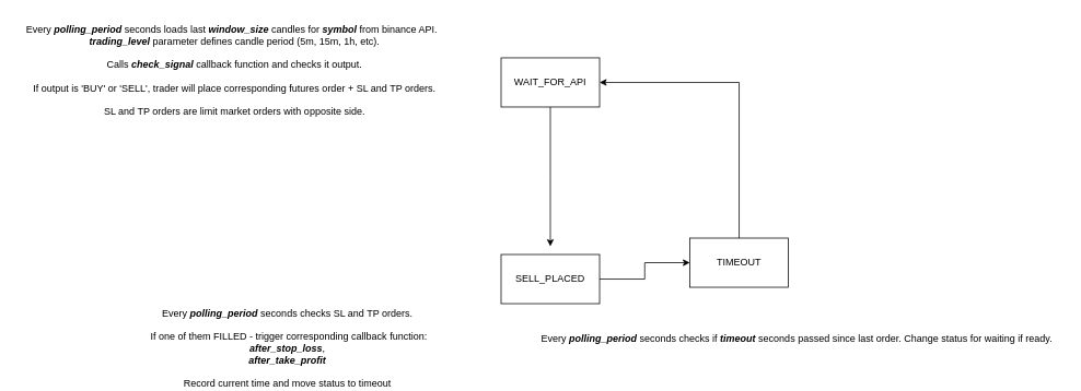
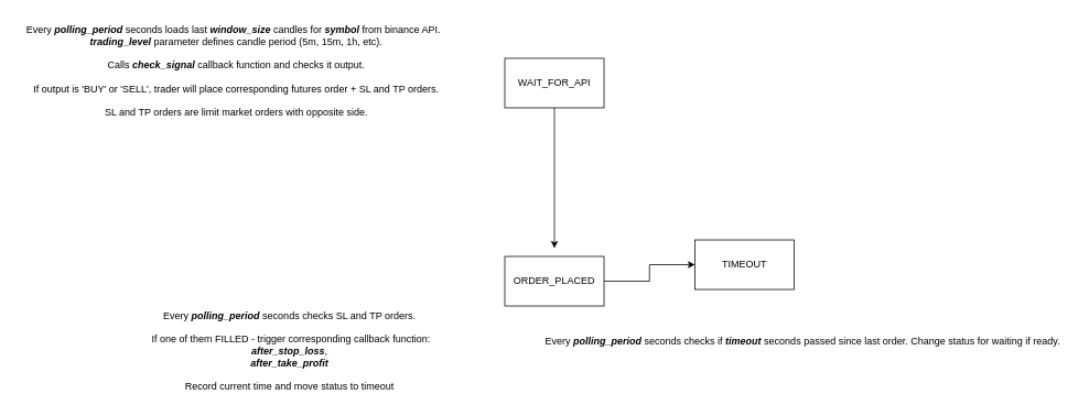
  <mxCell id="0" />
  <mxCell id="1" parent="0" />
  <mxCell id="2" style="edgeStyle=orthogonalEdgeStyle;rounded=0;orthogonalLoop=1;jettySize=auto;html=1;exitX=0.5;exitY=1;exitDx=0;exitDy=0;" edge="1" parent="1" source="3"><mxGeometry relative="1" as="geometry"><mxPoint x="670" y="300" as="targetPoint" /></mxGeometry></mxCell>
  <mxCell id="3" value="WAIT_FOR_API" style="rounded=0;whiteSpace=wrap;html=1;" vertex="1" parent="1"><mxGeometry x="610" y="70" width="120" height="60" as="geometry" /></mxCell>
  <mxCell id="4" style="edgeStyle=orthogonalEdgeStyle;rounded=0;orthogonalLoop=1;jettySize=auto;html=1;exitX=1;exitY=0.5;exitDx=0;exitDy=0;entryX=0;entryY=0.5;entryDx=0;entryDy=0;" edge="1" parent="1" source="5" target="9"><mxGeometry relative="1" as="geometry"><mxPoint x="780" y="340" as="targetPoint" /></mxGeometry></mxCell>
- <mxCell id="5" value="SELL_PLACED" style="rounded=0;whiteSpace=wrap;html=1;" vertex="1" parent="1"><mxGeometry x="610" y="310" width="120" height="60" as="geometry" /></mxCell>
+ <mxCell id="5" value="ORDER_PLACED" style="rounded=0;whiteSpace=wrap;html=1;" vertex="1" parent="1"><mxGeometry x="610" y="310" width="120" height="60" as="geometry" /></mxCell>
  <mxCell id="6" value="&lt;div&gt;&lt;span style=&quot;background-color: transparent; color: light-dark(rgb(0, 0, 0), rgb(255, 255, 255));&quot;&gt;Every &lt;/span&gt;&lt;i style=&quot;background-color: transparent; color: light-dark(rgb(0, 0, 0), rgb(255, 255, 255));&quot;&gt;&lt;b&gt;polling_period&lt;/b&gt;&lt;/i&gt;&lt;span style=&quot;background-color: transparent; color: light-dark(rgb(0, 0, 0), rgb(255, 255, 255));&quot;&gt; seconds loads last &lt;/span&gt;&lt;b style=&quot;background-color: transparent; color: light-dark(rgb(0, 0, 0), rgb(255, 255, 255));&quot;&gt;&lt;i&gt;window_size&lt;/i&gt;&lt;/b&gt;&lt;span style=&quot;background-color: transparent; color: light-dark(rgb(0, 0, 0), rgb(255, 255, 255));&quot;&gt; candles for &lt;/span&gt;&lt;i style=&quot;background-color: transparent; color: light-dark(rgb(0, 0, 0), rgb(255, 255, 255));&quot;&gt;&lt;b&gt;symbol&lt;/b&gt;&lt;/i&gt;&lt;span style=&quot;background-color: transparent; color: light-dark(rgb(0, 0, 0), rgb(255, 255, 255));&quot;&gt; from binance API.&amp;nbsp;&amp;nbsp;&lt;/span&gt;&lt;/div&gt;&lt;div&gt;&lt;i&gt;&lt;b&gt;trading_level&lt;/b&gt;&lt;/i&gt; parameter defines candle period (5m, 15m, 1h, etc).&lt;/div&gt;&lt;div&gt;&lt;br&gt;&lt;/div&gt;&lt;div&gt;Calls &lt;i&gt;&lt;b&gt;check_signal&lt;/b&gt;&lt;/i&gt; callback function and checks it output.&lt;/div&gt;&lt;div&gt;&lt;br&gt;&lt;/div&gt;&lt;div&gt;If output is 'BUY' or 'SELL', trader will place corresponding futures order + SL and TP orders.&lt;/div&gt;&lt;div&gt;&lt;br&gt;&lt;/div&gt;&lt;div&gt;SL and TP orders are limit market orders with opposite side.&lt;/div&gt;&lt;div&gt;&lt;br&gt;&lt;/div&gt;&lt;div&gt;&lt;br&gt;&lt;/div&gt;" style="text;html=1;align=center;verticalAlign=middle;resizable=0;points=[];autosize=1;strokeColor=none;fillColor=none;" vertex="1" parent="1"><mxGeometry x="20" y="20" width="530" height="160" as="geometry" /></mxCell>
  <mxCell id="7" value="&lt;span style=&quot;text-wrap-mode: nowrap;&quot;&gt;Every&lt;i style=&quot;font-weight: bold;&quot;&gt; polling_period &lt;/i&gt;seconds checks SL and TP orders.&lt;/span&gt;&lt;div&gt;&lt;span style=&quot;text-wrap-mode: nowrap;&quot;&gt;&lt;br&gt;&lt;/span&gt;&lt;/div&gt;&lt;div&gt;&lt;span style=&quot;text-wrap-mode: nowrap;&quot;&gt;&amp;nbsp;If one of them FILLED - trigger corresponding callback function:&lt;/span&gt;&lt;/div&gt;&lt;div&gt;&lt;span style=&quot;text-wrap-mode: nowrap;&quot;&gt;&lt;i&gt;&lt;b&gt;after_stop_loss&lt;/b&gt;&lt;/i&gt;,&lt;/span&gt;&lt;/div&gt;&lt;div&gt;&lt;span style=&quot;text-wrap-mode: nowrap;&quot;&gt;&lt;i&gt;&lt;b&gt;after_take_profit&lt;/b&gt;&lt;/i&gt;&lt;/span&gt;&lt;/div&gt;&lt;div&gt;&lt;br&gt;&lt;/div&gt;&lt;div&gt;Record current time&amp;nbsp;&lt;span style=&quot;background-color: transparent; color: light-dark(rgb(0, 0, 0), rgb(255, 255, 255)); text-wrap-mode: nowrap;&quot;&gt;and move status to timeout&lt;/span&gt;&lt;/div&gt;" style="text;html=1;align=center;verticalAlign=middle;whiteSpace=wrap;rounded=0;" vertex="1" parent="1"><mxGeometry x="50" y="410" width="600" height="30" as="geometry" /></mxCell>
- <mxCell id="8" style="edgeStyle=orthogonalEdgeStyle;rounded=0;orthogonalLoop=1;jettySize=auto;html=1;exitX=0.5;exitY=0;exitDx=0;exitDy=0;entryX=1;entryY=0.5;entryDx=0;entryDy=0;" edge="1" parent="1" source="9" target="3"><mxGeometry relative="1" as="geometry" /></mxCell>
  <mxCell id="9" value="TIMEOUT" style="rounded=0;whiteSpace=wrap;html=1;" vertex="1" parent="1"><mxGeometry x="840" y="290" width="120" height="60" as="geometry" /></mxCell>
  <mxCell id="10" value="Every&lt;i style=&quot;font-weight: bold;&quot;&gt;&amp;nbsp;polling_period&amp;nbsp;&lt;/i&gt;seconds checks&amp;nbsp;if &lt;b&gt;&lt;i&gt;timeout&lt;/i&gt;&lt;/b&gt; seconds passed since last order. Change status for waiting if ready." style="text;html=1;align=center;verticalAlign=middle;resizable=0;points=[];autosize=1;strokeColor=none;fillColor=none;" vertex="1" parent="1"><mxGeometry x="645" y="398" width="650" height="30" as="geometry" /></mxCell>
